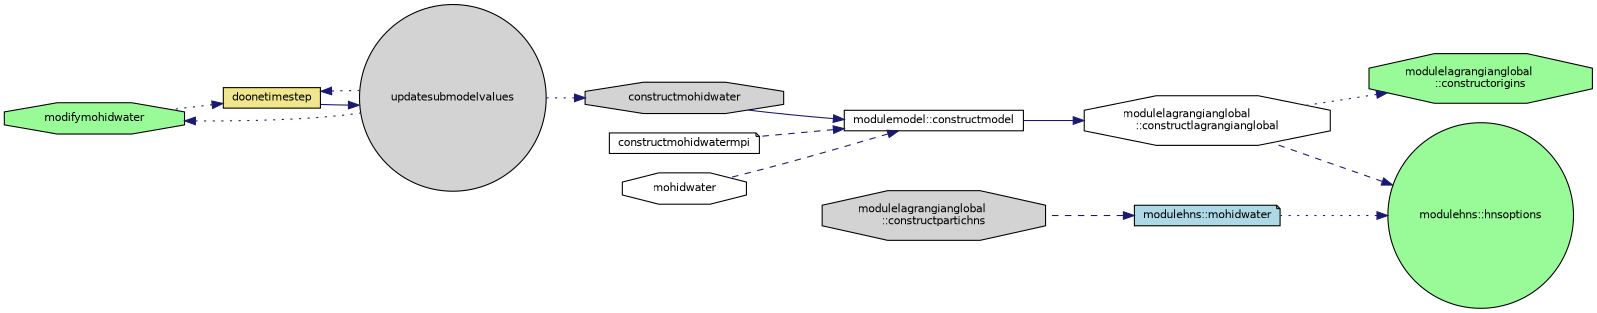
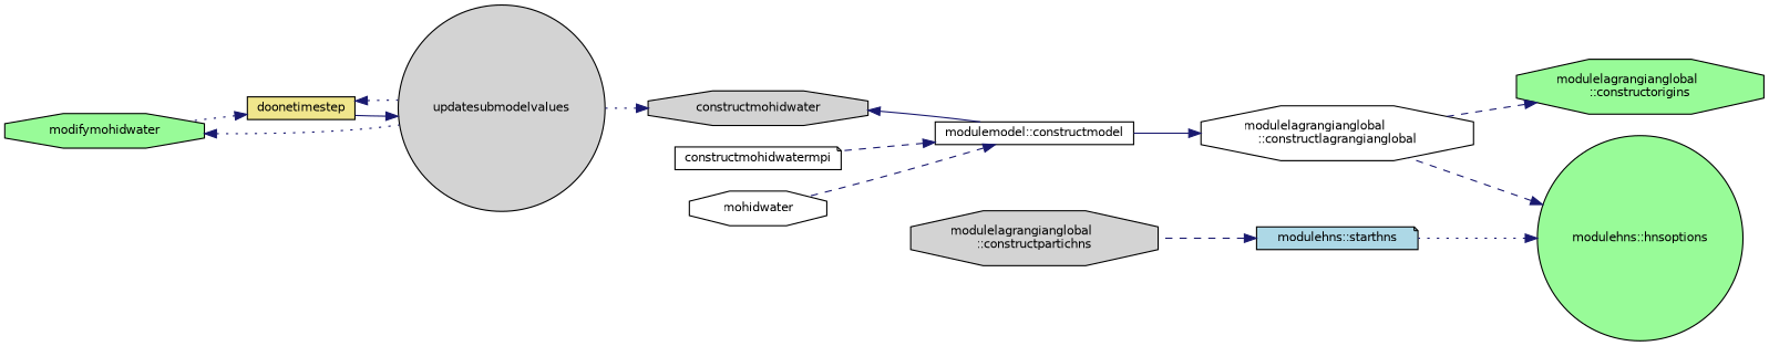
  digraph {
    rankdir=RL
    node [color=black fillcolor=white fontname=Helvetica fontsize=10 shape=octagon style=filled]
    edge [color=midnightblue dir=back fontname=Helvetica fontsize=10 labelfontname=Helvetica labelfontsize=10 style=dotted]
    n1 [fillcolor=palegreen fontcolor=black height=0.2 label="modulehns::hnsoptions" shape=circle width=0.4]
    n2 [height=0.2 label="modulelagrangianglobal\l::constructlagrangianglobal" width=0.4]
-   n3 [fillcolor=lightblue height=0.2 label="modulehns::mohidwater" shape=note width=0.4]
+   n3 [fillcolor=lightblue height=0.2 label="modulehns::starthns" shape=note width=0.4]
    n4 [height=0.2 label="modulemodel::constructmodel" shape=box width=0.4]
    n5 [fillcolor=lightgrey height=0.2 label="modulelagrangianglobal\l::constructpartichns" width=0.4]
    n6 [fillcolor=lightgrey height=0.2 label=constructmohidwater width=0.4]
    n7 [height=0.2 label=constructmohidwatermpi shape=note width=0.4]
    n8 [height=0.2 label=mohidwater width=0.4]
    n9 [fillcolor=lightgrey height=0.2 label=updatesubmodelvalues shape=circle width=0.4]
    n10 [fillcolor=khaki height=0.2 label=doonetimestep shape=box width=0.4]
    n11 [fillcolor=palegreen height=0.2 label=modifymohidwater width=0.4]
    n12 [fillcolor=palegreen height=0.2 label="modulelagrangianglobal\l::constructorigins" width=0.4]
    n1 -> n2 [style=dashed]
    n1 -> n3
    n2 -> n4 [style=solid]
    n3 -> n5 [style=dashed]
-   n4 -> n6 [style=solid]
+   n6 -> n4 [style=solid]
    n4 -> n7 [style=dashed]
    n4 -> n8 [style=dashed]
    n6 -> n9
    n9 -> n10 [style=solid]
    n10 -> n9
    n10 -> n11
    n11 -> n9
-   n12 -> n2
+   n12 -> n2 [style=dashed]
  }
